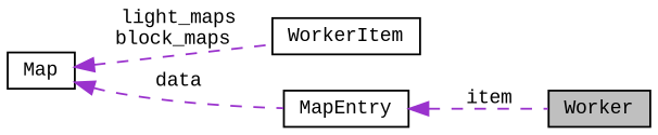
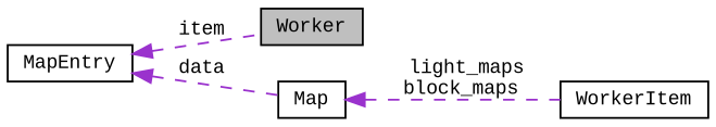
  digraph {
    fontname="Liberation Mono"
    rankdir=LR
    node [color=black fillcolor=white fontname="Liberation Mono" fontsize=10 shape=record style=filled]
    edge [color=darkorchid3 dir=back fontname="Liberation Mono" fontsize=10 labelfontname=Helvetica labelfontsize=10 style=dashed]
    n1 [fillcolor=grey75 fontcolor=black height=0.2 label=Worker width=0.4]
    n2 [height=0.2 label=WorkerItem width=0.4]
    n3 [height=0.2 label=Map width=0.4]
    n4 [height=0.2 label=MapEntry width=0.4]
    n3 -> n2 [label=" light_maps\nblock_maps"]
    n4 -> n1 [label=" item"]
-   n3 -> n4 [label=" data"]
+   n4 -> n3 [label=" data"]
  }
